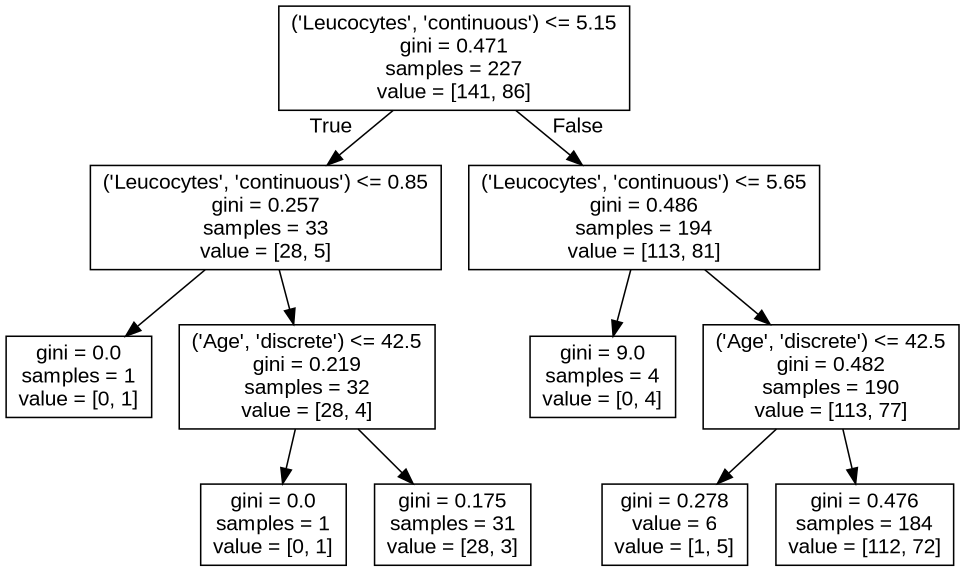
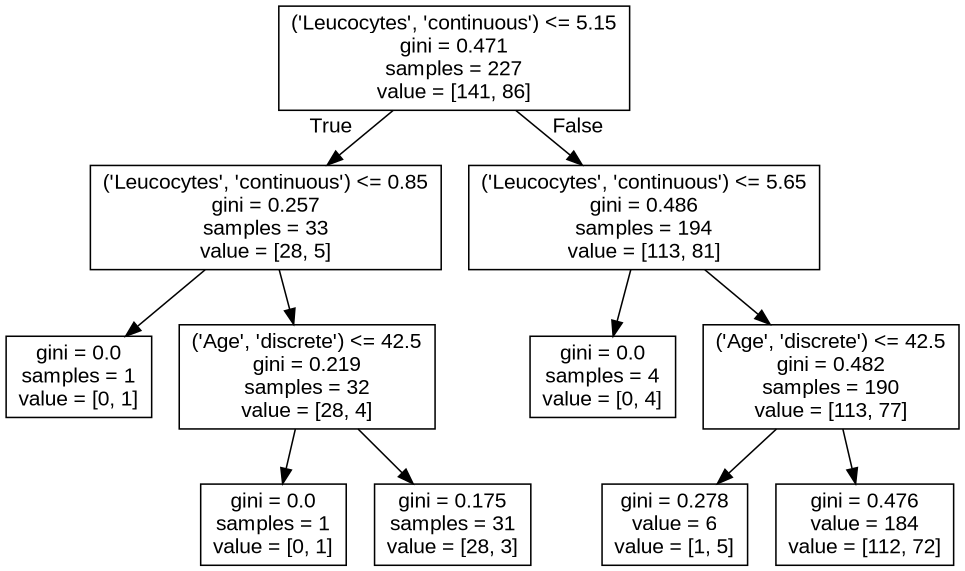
  digraph {
    fontname="Liberation Sans"
    node [fontname="Liberation Sans" shape=box]
    edge [fontname="Liberation Sans"]
    n1 [label="('Leucocytes', 'continuous') <= 5.15\ngini = 0.471\nsamples = 227\nvalue = [141, 86]"]
    n2 [label="('Leucocytes', 'continuous') <= 0.85\ngini = 0.257\nsamples = 33\nvalue = [28, 5]"]
    n3 [label="('Leucocytes', 'continuous') <= 5.65\ngini = 0.486\nsamples = 194\nvalue = [113, 81]"]
    n4 [label="gini = 0.0\nsamples = 1\nvalue = [0, 1]"]
    n5 [label="('Age', 'discrete') <= 42.5\ngini = 0.219\nsamples = 32\nvalue = [28, 4]"]
-   n6 [label="gini = 9.0\nsamples = 4\nvalue = [0, 4]"]
+   n6 [label="gini = 0.0\nsamples = 4\nvalue = [0, 4]"]
    n7 [label="('Age', 'discrete') <= 42.5\ngini = 0.482\nsamples = 190\nvalue = [113, 77]"]
    n8 [label="gini = 0.0\nsamples = 1\nvalue = [0, 1]"]
    n9 [label="gini = 0.175\nsamples = 31\nvalue = [28, 3]"]
    n10 [label="gini = 0.278\nvalue = 6\nvalue = [1, 5]"]
-   n11 [label="gini = 0.476\nsamples = 184\nvalue = [112, 72]"]
+   n11 [label="gini = 0.476\nvalue = 184\nvalue = [112, 72]"]
    n1 -> n2 [headlabel=True labelangle=45 labeldistance=2.5]
    n1 -> n3 [headlabel=False labelangle=-45 labeldistance=2.5]
    n2 -> n4
    n2 -> n5
    n3 -> n6
    n3 -> n7
    n5 -> n8
    n5 -> n9
    n7 -> n10
    n7 -> n11
  }
